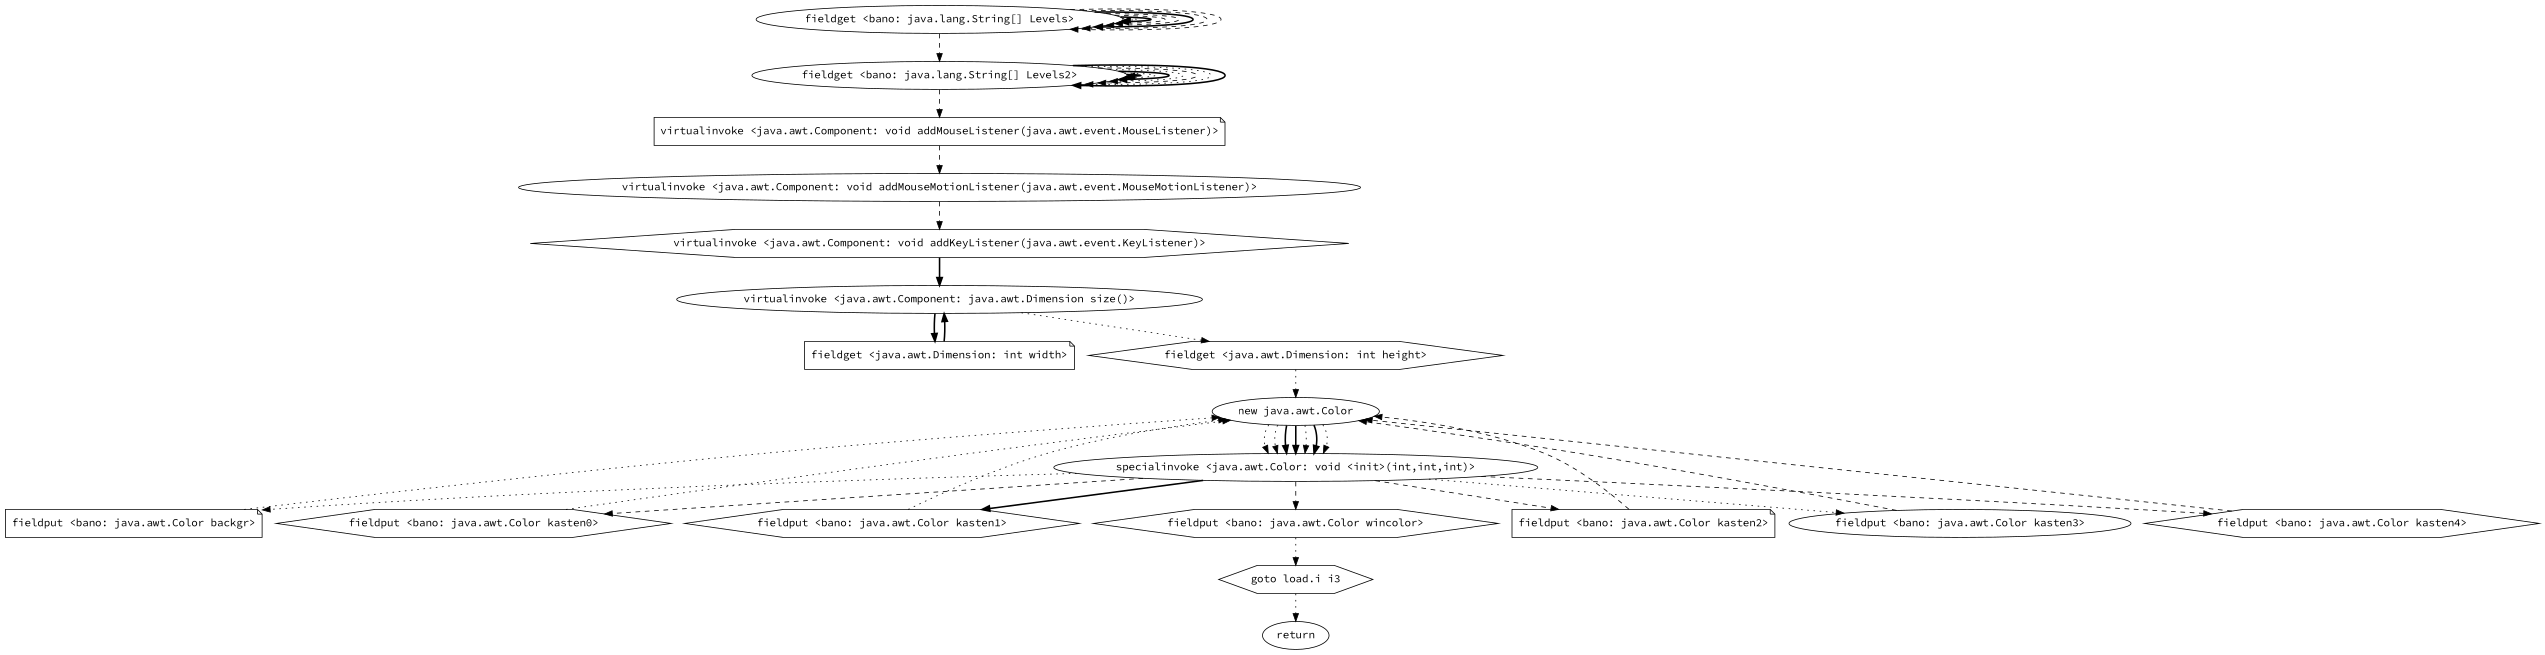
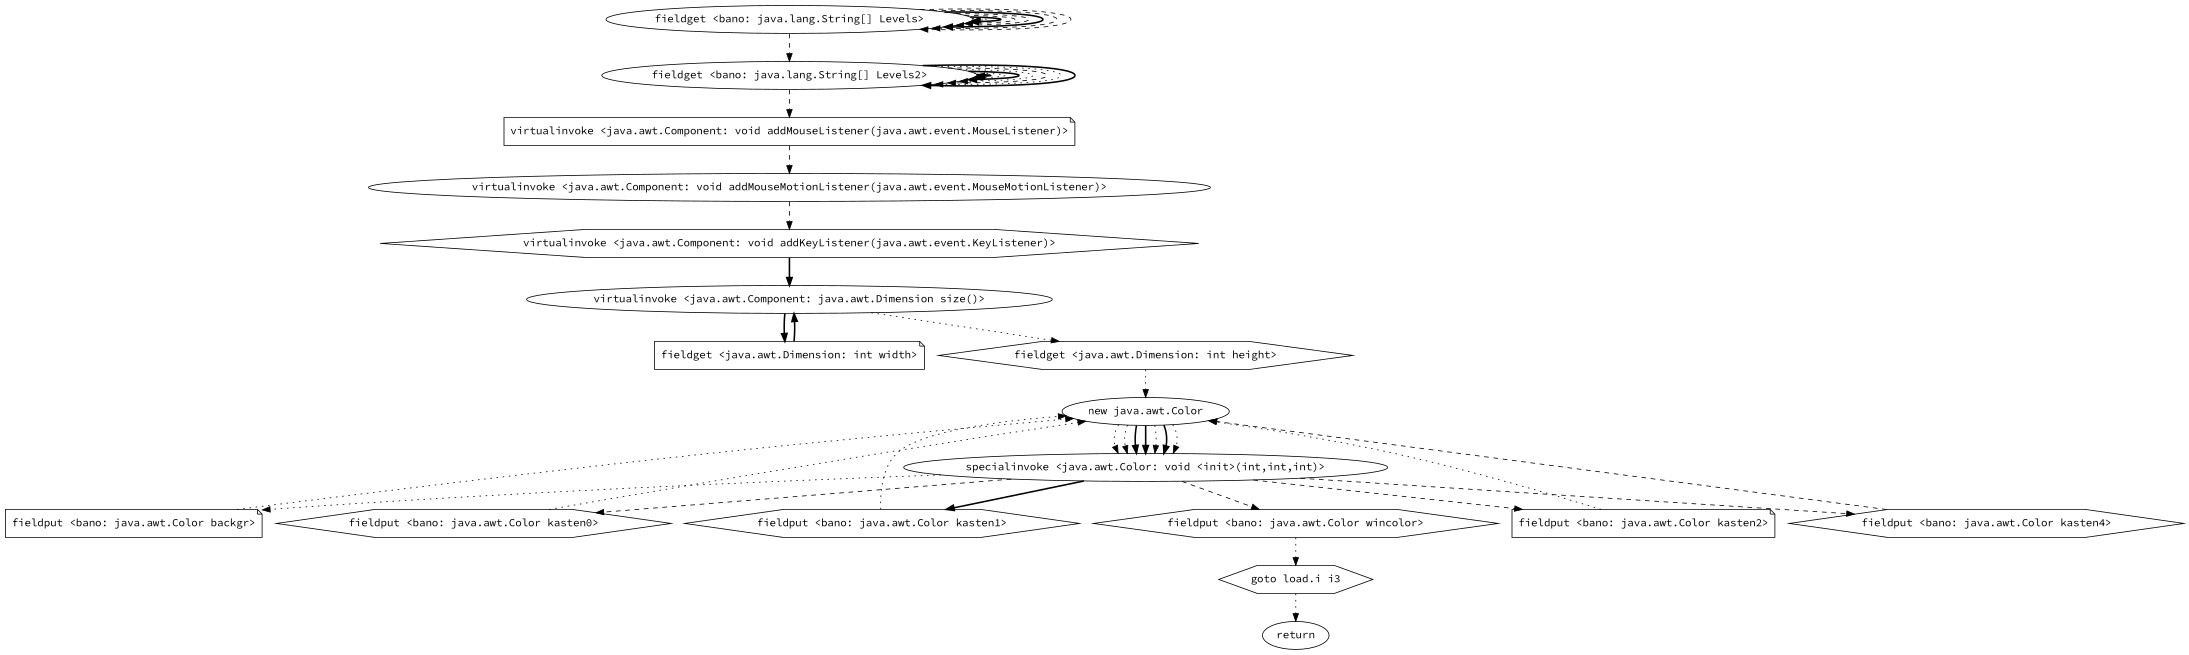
  digraph {
    fontname="Source Code Pro"
    node [fontname="Source Code Pro" shape=ellipse]
    edge [fontname="Source Code Pro" style=dotted]
    "fieldget <bano: java.lang.String[] Levels>"
    "fieldget <bano: java.lang.String[] Levels2>"
    "virtualinvoke <java.awt.Component: void addMouseListener(java.awt.event.MouseListener)>" [shape=note]
    "virtualinvoke <java.awt.Component: void addMouseMotionListener(java.awt.event.MouseMotionListener)>"
    "virtualinvoke <java.awt.Component: void addKeyListener(java.awt.event.KeyListener)>" [shape=hexagon]
    "virtualinvoke <java.awt.Component: java.awt.Dimension size()>"
    "fieldget <java.awt.Dimension: int width>" [shape=note]
    "fieldget <java.awt.Dimension: int height>" [shape=hexagon]
    "new java.awt.Color"
    "specialinvoke <java.awt.Color: void <init>(int,int,int)>"
    "fieldput <bano: java.awt.Color backgr>" [shape=note]
    "fieldput <bano: java.awt.Color kasten0>" [shape=hexagon]
    "fieldput <bano: java.awt.Color kasten1>" [shape=hexagon]
    "fieldput <bano: java.awt.Color kasten2>" [shape=note]
-   "fieldput <bano: java.awt.Color kasten3>"
    "fieldput <bano: java.awt.Color kasten4>" [shape=hexagon]
    "fieldput <bano: java.awt.Color wincolor>" [shape=hexagon]
    n18 [label="goto load.i i3" shape=hexagon]
    return
    "fieldget <bano: java.lang.String[] Levels>" -> "fieldget <bano: java.lang.String[] Levels>"
    "fieldget <bano: java.lang.String[] Levels>" -> "fieldget <bano: java.lang.String[] Levels>" [style=bold]
    "fieldget <bano: java.lang.String[] Levels>" -> "fieldget <bano: java.lang.String[] Levels>" [style=dashed]
    "fieldget <bano: java.lang.String[] Levels>" -> "fieldget <bano: java.lang.String[] Levels>" [style=dashed]
    "fieldget <bano: java.lang.String[] Levels>" -> "fieldget <bano: java.lang.String[] Levels>" [style=bold]
    "fieldget <bano: java.lang.String[] Levels>" -> "fieldget <bano: java.lang.String[] Levels>" [style=dashed]
    "fieldget <bano: java.lang.String[] Levels>" -> "fieldget <bano: java.lang.String[] Levels>" [style=dashed]
    "fieldget <bano: java.lang.String[] Levels>" -> "fieldget <bano: java.lang.String[] Levels2>" [style=dashed]
    "fieldget <bano: java.lang.String[] Levels2>" -> "fieldget <bano: java.lang.String[] Levels2>" [style=bold]
    "fieldget <bano: java.lang.String[] Levels2>" -> "fieldget <bano: java.lang.String[] Levels2>"
    "fieldget <bano: java.lang.String[] Levels2>" -> "fieldget <bano: java.lang.String[] Levels2>" [style=bold]
    "fieldget <bano: java.lang.String[] Levels2>" -> "fieldget <bano: java.lang.String[] Levels2>"
    "fieldget <bano: java.lang.String[] Levels2>" -> "fieldget <bano: java.lang.String[] Levels2>" [style=dashed]
    "fieldget <bano: java.lang.String[] Levels2>" -> "fieldget <bano: java.lang.String[] Levels2>"
    "fieldget <bano: java.lang.String[] Levels2>" -> "fieldget <bano: java.lang.String[] Levels2>" [style=bold]
    "fieldget <bano: java.lang.String[] Levels2>" -> "virtualinvoke <java.awt.Component: void addMouseListener(java.awt.event.MouseListener)>" [style=dashed]
    "virtualinvoke <java.awt.Component: void addMouseListener(java.awt.event.MouseListener)>" -> "virtualinvoke <java.awt.Component: void addMouseMotionListener(java.awt.event.MouseMotionListener)>" [style=dashed]
    "virtualinvoke <java.awt.Component: void addMouseMotionListener(java.awt.event.MouseMotionListener)>" -> "virtualinvoke <java.awt.Component: void addKeyListener(java.awt.event.KeyListener)>" [style=dashed]
    "virtualinvoke <java.awt.Component: void addKeyListener(java.awt.event.KeyListener)>" -> "virtualinvoke <java.awt.Component: java.awt.Dimension size()>" [style=bold]
    "virtualinvoke <java.awt.Component: java.awt.Dimension size()>" -> "fieldget <java.awt.Dimension: int width>" [style=bold]
    "virtualinvoke <java.awt.Component: java.awt.Dimension size()>" -> "fieldget <java.awt.Dimension: int height>"
    "fieldget <java.awt.Dimension: int width>" -> "virtualinvoke <java.awt.Component: java.awt.Dimension size()>" [style=bold]
    "fieldget <java.awt.Dimension: int height>" -> "new java.awt.Color"
    "new java.awt.Color" -> "specialinvoke <java.awt.Color: void <init>(int,int,int)>"
    "new java.awt.Color" -> "specialinvoke <java.awt.Color: void <init>(int,int,int)>"
    "new java.awt.Color" -> "specialinvoke <java.awt.Color: void <init>(int,int,int)>" [style=bold]
    "new java.awt.Color" -> "specialinvoke <java.awt.Color: void <init>(int,int,int)>" [style=bold]
    "new java.awt.Color" -> "specialinvoke <java.awt.Color: void <init>(int,int,int)>"
    "new java.awt.Color" -> "specialinvoke <java.awt.Color: void <init>(int,int,int)>" [style=bold]
    "new java.awt.Color" -> "specialinvoke <java.awt.Color: void <init>(int,int,int)>"
    "specialinvoke <java.awt.Color: void <init>(int,int,int)>" -> "fieldput <bano: java.awt.Color backgr>"
    "specialinvoke <java.awt.Color: void <init>(int,int,int)>" -> "fieldput <bano: java.awt.Color kasten0>" [style=dashed]
    "specialinvoke <java.awt.Color: void <init>(int,int,int)>" -> "fieldput <bano: java.awt.Color kasten1>" [style=bold]
    "specialinvoke <java.awt.Color: void <init>(int,int,int)>" -> "fieldput <bano: java.awt.Color kasten2>" [style=dashed]
-   "specialinvoke <java.awt.Color: void <init>(int,int,int)>" -> "fieldput <bano: java.awt.Color kasten3>"
    "specialinvoke <java.awt.Color: void <init>(int,int,int)>" -> "fieldput <bano: java.awt.Color kasten4>" [style=dashed]
    "specialinvoke <java.awt.Color: void <init>(int,int,int)>" -> "fieldput <bano: java.awt.Color wincolor>" [style=dashed]
    "fieldput <bano: java.awt.Color backgr>" -> "new java.awt.Color"
    "fieldput <bano: java.awt.Color kasten0>" -> "new java.awt.Color"
    "fieldput <bano: java.awt.Color kasten1>" -> "new java.awt.Color"
-   "fieldput <bano: java.awt.Color kasten2>" -> "new java.awt.Color" [style=dashed]
-   "fieldput <bano: java.awt.Color kasten3>" -> "new java.awt.Color" [style=dashed]
+   "fieldput <bano: java.awt.Color kasten2>" -> "new java.awt.Color"
    "fieldput <bano: java.awt.Color kasten4>" -> "new java.awt.Color" [style=dashed]
    "fieldput <bano: java.awt.Color wincolor>" -> n18
    n18 -> return
  }
